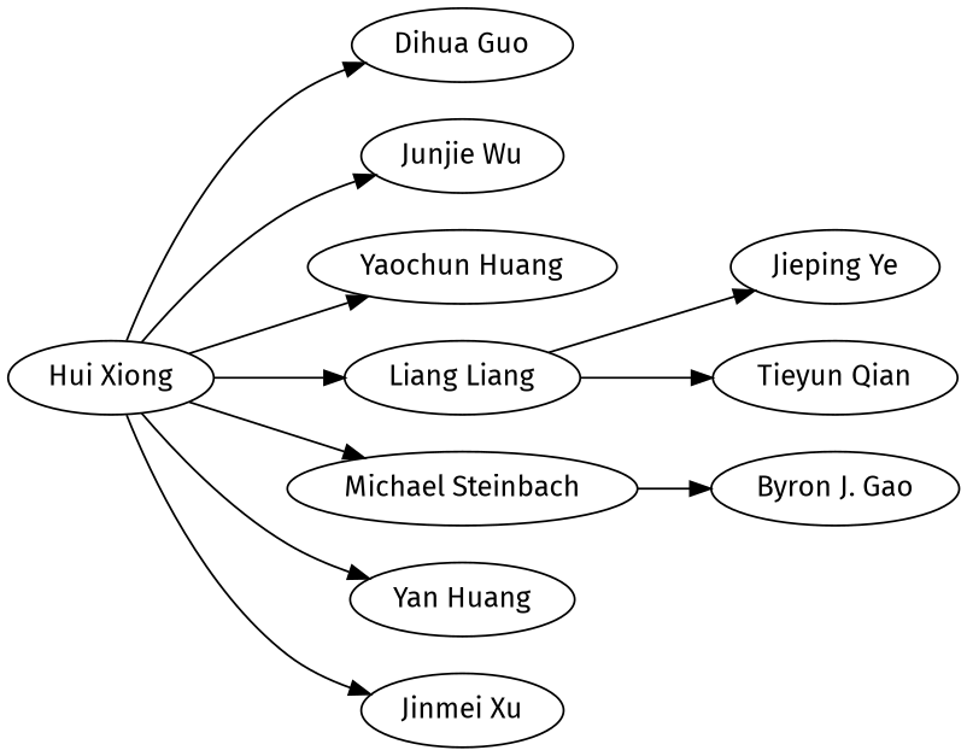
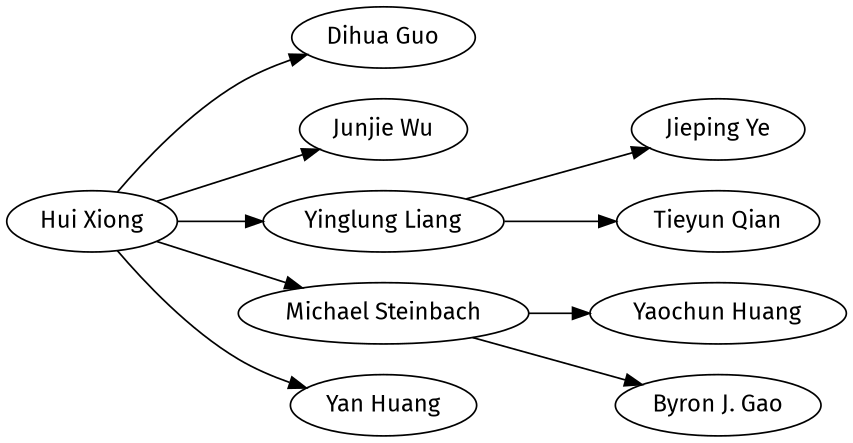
  strict digraph {
    fontname="Fira Sans"
    rankdir=LR
    node [fontname="Fira Sans"]
    edge [fontname="Fira Sans"]
    "Hui Xiong"
    "Dihua Guo"
    "Junjie Wu"
    "Yaochun Huang"
-   "Yinglung Liang" [label="Liang Liang"]
+   "Yinglung Liang"
    "Michael Steinbach"
    "Yan Huang"
-   "Jinmei Xu"
    "Jieping Ye"
    "Tieyun Qian"
    "Byron J. Gao"
    "Hui Xiong" -> "Dihua Guo"
    "Hui Xiong" -> "Junjie Wu"
-   "Hui Xiong" -> "Yaochun Huang"
+   "Michael Steinbach" -> "Yaochun Huang"
    "Hui Xiong" -> "Yinglung Liang"
    "Hui Xiong" -> "Michael Steinbach"
    "Hui Xiong" -> "Yan Huang"
-   "Hui Xiong" -> "Jinmei Xu"
    "Yinglung Liang" -> "Jieping Ye"
    "Yinglung Liang" -> "Tieyun Qian"
    "Michael Steinbach" -> "Byron J. Gao"
  }
